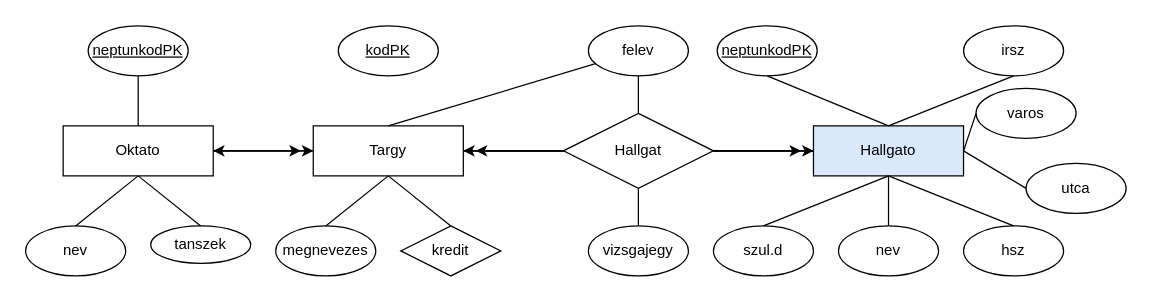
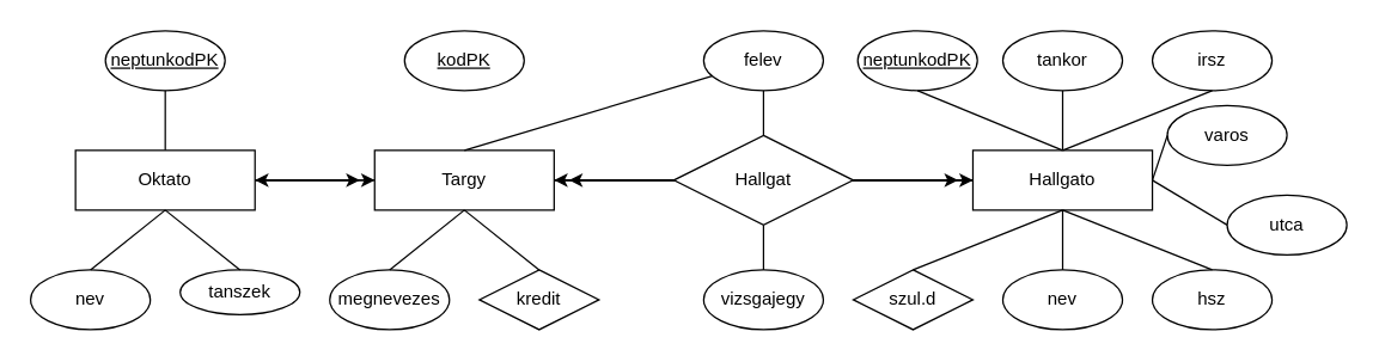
  <mxCell id="0" />
  <mxCell id="1" parent="0" />
  <mxCell id="2" style="edgeStyle=orthogonalEdgeStyle;rounded=0;orthogonalLoop=1;jettySize=auto;html=1;exitX=0;exitY=0.5;exitDx=0;exitDy=0;entryX=1;entryY=0.5;entryDx=0;entryDy=0;" edge="1" parent="1" source="4" target="8"><mxGeometry relative="1" as="geometry" /></mxCell>
  <mxCell id="3" style="edgeStyle=orthogonalEdgeStyle;rounded=0;orthogonalLoop=1;jettySize=auto;html=1;exitX=0;exitY=0.5;exitDx=0;exitDy=0;" edge="1" parent="1" source="4"><mxGeometry relative="1" as="geometry"><mxPoint x="380" y="120" as="targetPoint" /></mxGeometry></mxCell>
- <mxCell id="4" value="Hallgato" style="whiteSpace=wrap;html=1;align=center;fillColor=#dae8fc;" vertex="1" parent="1"><mxGeometry x="650" y="100" width="120" height="40" as="geometry" /></mxCell>
+ <mxCell id="4" value="Hallgato" style="whiteSpace=wrap;html=1;align=center;" vertex="1" parent="1"><mxGeometry x="650" y="100" width="120" height="40" as="geometry" /></mxCell>
  <mxCell id="5" style="edgeStyle=orthogonalEdgeStyle;rounded=0;orthogonalLoop=1;jettySize=auto;html=1;exitX=0;exitY=0.5;exitDx=0;exitDy=0;" edge="1" parent="1" source="8" target="11"><mxGeometry relative="1" as="geometry" /></mxCell>
  <mxCell id="6" style="edgeStyle=orthogonalEdgeStyle;rounded=0;orthogonalLoop=1;jettySize=auto;html=1;exitX=1;exitY=0.5;exitDx=0;exitDy=0;" edge="1" parent="1" source="8"><mxGeometry relative="1" as="geometry"><mxPoint x="650" y="120" as="targetPoint" /></mxGeometry></mxCell>
  <mxCell id="7" style="edgeStyle=orthogonalEdgeStyle;rounded=0;orthogonalLoop=1;jettySize=auto;html=1;exitX=1;exitY=0.5;exitDx=0;exitDy=0;" edge="1" parent="1" source="8"><mxGeometry relative="1" as="geometry"><mxPoint x="640" y="120" as="targetPoint" /></mxGeometry></mxCell>
  <mxCell id="8" value="Targy" style="whiteSpace=wrap;html=1;align=center;" vertex="1" parent="1"><mxGeometry x="250" y="100" width="120" height="40" as="geometry" /></mxCell>
  <mxCell id="9" style="edgeStyle=orthogonalEdgeStyle;rounded=0;orthogonalLoop=1;jettySize=auto;html=1;exitX=1;exitY=0.5;exitDx=0;exitDy=0;entryX=0;entryY=0.5;entryDx=0;entryDy=0;" edge="1" parent="1" source="11" target="8"><mxGeometry relative="1" as="geometry" /></mxCell>
  <mxCell id="10" style="edgeStyle=orthogonalEdgeStyle;rounded=0;orthogonalLoop=1;jettySize=auto;html=1;exitX=1;exitY=0.5;exitDx=0;exitDy=0;" edge="1" parent="1" source="11"><mxGeometry relative="1" as="geometry"><mxPoint x="240" y="120" as="targetPoint" /></mxGeometry></mxCell>
  <mxCell id="11" value="Oktato" style="whiteSpace=wrap;html=1;align=center;" vertex="1" parent="1"><mxGeometry x="50" y="100" width="120" height="40" as="geometry" /></mxCell>
  <mxCell id="12" value="neptunkodPK" style="ellipse;whiteSpace=wrap;html=1;align=center;fontStyle=4;" vertex="1" parent="1"><mxGeometry x="70" y="20" width="80" height="40" as="geometry" /></mxCell>
  <mxCell id="13" value="nev" style="ellipse;whiteSpace=wrap;html=1;align=center;" vertex="1" parent="1"><mxGeometry x="20" y="180" width="80" height="40" as="geometry" /></mxCell>
  <mxCell id="14" value="tanszek" style="ellipse;whiteSpace=wrap;html=1;align=center;" vertex="1" parent="1"><mxGeometry x="120" y="180" width="80" height="30" as="geometry" /></mxCell>
  <mxCell id="15" value="kodPK" style="ellipse;whiteSpace=wrap;html=1;align=center;fontStyle=4;" vertex="1" parent="1"><mxGeometry x="270" y="20" width="80" height="40" as="geometry" /></mxCell>
  <mxCell id="16" value="megnevezes" style="ellipse;whiteSpace=wrap;html=1;align=center;" vertex="1" parent="1"><mxGeometry x="220" y="180" width="80" height="40" as="geometry" /></mxCell>
  <mxCell id="17" value="kredit" style="rhombus;whiteSpace=wrap;html=1;align=center;" vertex="1" parent="1"><mxGeometry x="320" y="180" width="80" height="40" as="geometry" /></mxCell>
  <mxCell id="18" value="" style="endArrow=none;html=1;rounded=0;exitX=0.5;exitY=0;exitDx=0;exitDy=0;entryX=0.5;entryY=1;entryDx=0;entryDy=0;" edge="1" parent="1" source="11" target="12"><mxGeometry relative="1" as="geometry"><mxPoint x="300" y="290" as="sourcePoint" /><mxPoint x="460" y="290" as="targetPoint" /></mxGeometry></mxCell>
  <mxCell id="19" value="" style="endArrow=none;html=1;rounded=0;entryX=0.5;entryY=1;entryDx=0;entryDy=0;exitX=0.5;exitY=0;exitDx=0;exitDy=0;" edge="1" parent="1" source="13" target="11"><mxGeometry relative="1" as="geometry"><mxPoint x="250" y="180" as="sourcePoint" /><mxPoint x="410" y="180" as="targetPoint" /></mxGeometry></mxCell>
  <mxCell id="20" value="" style="endArrow=none;html=1;rounded=0;entryX=0.5;entryY=1;entryDx=0;entryDy=0;exitX=0.5;exitY=0;exitDx=0;exitDy=0;" edge="1" parent="1" source="14" target="11"><mxGeometry relative="1" as="geometry"><mxPoint x="70" y="190" as="sourcePoint" /><mxPoint x="120" y="150" as="targetPoint" /></mxGeometry></mxCell>
  <mxCell id="21" value="" style="endArrow=none;html=1;rounded=0;exitX=0.5;exitY=0;exitDx=0;exitDy=0;" edge="1" parent="1" source="8" target="24"><mxGeometry relative="1" as="geometry"><mxPoint x="80" y="200" as="sourcePoint" /><mxPoint x="130" y="160" as="targetPoint" /></mxGeometry></mxCell>
  <mxCell id="22" value="" style="endArrow=none;html=1;rounded=0;entryX=0.5;entryY=1;entryDx=0;entryDy=0;exitX=0.5;exitY=0;exitDx=0;exitDy=0;" edge="1" parent="1" source="16" target="8"><mxGeometry relative="1" as="geometry"><mxPoint x="330" y="120" as="sourcePoint" /><mxPoint x="280" y="80" as="targetPoint" /></mxGeometry></mxCell>
  <mxCell id="23" value="" style="endArrow=none;html=1;rounded=0;entryX=0.5;entryY=0;entryDx=0;entryDy=0;exitX=0.5;exitY=1;exitDx=0;exitDy=0;" edge="1" parent="1" source="8" target="17"><mxGeometry relative="1" as="geometry"><mxPoint x="340" y="130" as="sourcePoint" /><mxPoint x="290" y="90" as="targetPoint" /></mxGeometry></mxCell>
  <mxCell id="24" value="felev" style="ellipse;whiteSpace=wrap;html=1;align=center;" vertex="1" parent="1"><mxGeometry x="470" y="20" width="80" height="40" as="geometry" /></mxCell>
  <mxCell id="25" value="vizsgajegy" style="ellipse;whiteSpace=wrap;html=1;align=center;" vertex="1" parent="1"><mxGeometry x="470" y="180" width="80" height="40" as="geometry" /></mxCell>
  <mxCell id="26" value="" style="endArrow=none;html=1;rounded=0;entryX=0.5;entryY=1;entryDx=0;entryDy=0;exitX=0.5;exitY=0;exitDx=0;exitDy=0;" edge="1" parent="1" source="25" target="39"><mxGeometry relative="1" as="geometry"><mxPoint x="470" y="190" as="sourcePoint" /><mxPoint x="520" y="160" as="targetPoint" /></mxGeometry></mxCell>
  <mxCell id="27" value="neptunkodPK" style="ellipse;whiteSpace=wrap;html=1;align=center;fontStyle=4;" vertex="1" parent="1"><mxGeometry x="573" y="20" width="80" height="40" as="geometry" /></mxCell>
  <mxCell id="28" value="nev" style="ellipse;whiteSpace=wrap;html=1;align=center;" vertex="1" parent="1"><mxGeometry x="670" y="180" width="80" height="40" as="geometry" /></mxCell>
- <mxCell id="29" value="szul.d" style="ellipse;whiteSpace=wrap;html=1;align=center;" vertex="1" parent="1"><mxGeometry x="570" y="180" width="80" height="40" as="geometry" /></mxCell>
+ <mxCell id="29" value="szul.d" style="rhombus;whiteSpace=wrap;html=1;align=center;" vertex="1" parent="1"><mxGeometry x="570" y="180" width="80" height="40" as="geometry" /></mxCell>
+ <mxCell id="30" value="tankor" style="ellipse;whiteSpace=wrap;html=1;align=center;" vertex="1" parent="1"><mxGeometry x="670" y="20" width="80" height="40" as="geometry" /></mxCell>
  <mxCell id="31" value="irsz" style="ellipse;whiteSpace=wrap;html=1;align=center;" vertex="1" parent="1"><mxGeometry x="770" y="20" width="80" height="40" as="geometry" /></mxCell>
  <mxCell id="32" value="hsz" style="ellipse;whiteSpace=wrap;html=1;align=center;" vertex="1" parent="1"><mxGeometry x="770" y="180" width="80" height="40" as="geometry" /></mxCell>
  <mxCell id="33" value="varos" style="ellipse;whiteSpace=wrap;html=1;align=center;" vertex="1" parent="1"><mxGeometry x="780" y="70" width="80" height="40" as="geometry" /></mxCell>
  <mxCell id="34" value="utca" style="ellipse;whiteSpace=wrap;html=1;align=center;" vertex="1" parent="1"><mxGeometry x="820" y="130" width="80" height="40" as="geometry" /></mxCell>
  <mxCell id="35" value="" style="endArrow=none;html=1;rounded=0;exitX=0.5;exitY=0;exitDx=0;exitDy=0;entryX=0.5;entryY=1;entryDx=0;entryDy=0;" edge="1" parent="1" source="28" target="4"><mxGeometry relative="1" as="geometry"><mxPoint x="290" y="180" as="sourcePoint" /><mxPoint x="450" y="180" as="targetPoint" /></mxGeometry></mxCell>
  <mxCell id="36" value="" style="endArrow=none;html=1;rounded=0;entryX=0.5;entryY=0;entryDx=0;entryDy=0;exitX=0.5;exitY=1;exitDx=0;exitDy=0;" edge="1" parent="1" source="4" target="29"><mxGeometry relative="1" as="geometry"><mxPoint x="700" y="260" as="sourcePoint" /><mxPoint x="450" y="180" as="targetPoint" /></mxGeometry></mxCell>
+ <mxCell id="37" value="" style="endArrow=none;html=1;rounded=0;exitX=0.5;exitY=0;exitDx=0;exitDy=0;entryX=0.5;entryY=1;entryDx=0;entryDy=0;" edge="1" parent="1" source="4" target="30"><mxGeometry relative="1" as="geometry"><mxPoint x="850" y="180" as="sourcePoint" /><mxPoint x="800" y="150" as="targetPoint" /></mxGeometry></mxCell>
  <mxCell id="38" value="" style="endArrow=none;html=1;rounded=0;exitX=0.5;exitY=0;exitDx=0;exitDy=0;entryX=0.5;entryY=1;entryDx=0;entryDy=0;" edge="1" parent="1" source="4" target="27"><mxGeometry relative="1" as="geometry"><mxPoint x="860" y="190" as="sourcePoint" /><mxPoint x="810" y="160" as="targetPoint" /></mxGeometry></mxCell>
  <mxCell id="39" value="Hallgat" style="shape=rhombus;perimeter=rhombusPerimeter;whiteSpace=wrap;html=1;align=center;" vertex="1" parent="1"><mxGeometry x="450" y="90" width="120" height="60" as="geometry" /></mxCell>
  <mxCell id="40" value="" style="endArrow=none;html=1;rounded=0;entryX=0.5;entryY=0;entryDx=0;entryDy=0;exitX=0.5;exitY=1;exitDx=0;exitDy=0;" edge="1" parent="1" source="24" target="39"><mxGeometry width="50" height="50" relative="1" as="geometry"><mxPoint x="520" y="80" as="sourcePoint" /><mxPoint x="670" y="170" as="targetPoint" /></mxGeometry></mxCell>
  <mxCell id="41" value="" style="endArrow=none;html=1;rounded=0;exitX=0.5;exitY=0;exitDx=0;exitDy=0;" edge="1" parent="1" source="32"><mxGeometry width="50" height="50" relative="1" as="geometry"><mxPoint x="620" y="220" as="sourcePoint" /><mxPoint x="710" y="140" as="targetPoint" /></mxGeometry></mxCell>
  <mxCell id="42" value="" style="endArrow=none;html=1;rounded=0;entryX=0.5;entryY=0;entryDx=0;entryDy=0;exitX=0.5;exitY=1;exitDx=0;exitDy=0;" edge="1" parent="1" source="31" target="4"><mxGeometry width="50" height="50" relative="1" as="geometry"><mxPoint x="810" y="70" as="sourcePoint" /><mxPoint x="670" y="170" as="targetPoint" /></mxGeometry></mxCell>
  <mxCell id="43" value="" style="endArrow=none;html=1;rounded=0;entryX=1;entryY=0.5;entryDx=0;entryDy=0;exitX=0;exitY=0.5;exitDx=0;exitDy=0;" edge="1" parent="1" source="33" target="4"><mxGeometry width="50" height="50" relative="1" as="geometry"><mxPoint x="800" y="90" as="sourcePoint" /><mxPoint x="670" y="170" as="targetPoint" /></mxGeometry></mxCell>
  <mxCell id="44" value="" style="endArrow=none;html=1;rounded=0;entryX=1;entryY=0.5;entryDx=0;entryDy=0;exitX=0;exitY=0.5;exitDx=0;exitDy=0;" edge="1" parent="1" source="34" target="4"><mxGeometry width="50" height="50" relative="1" as="geometry"><mxPoint x="830" y="100" as="sourcePoint" /><mxPoint x="780" y="130" as="targetPoint" /></mxGeometry></mxCell>
